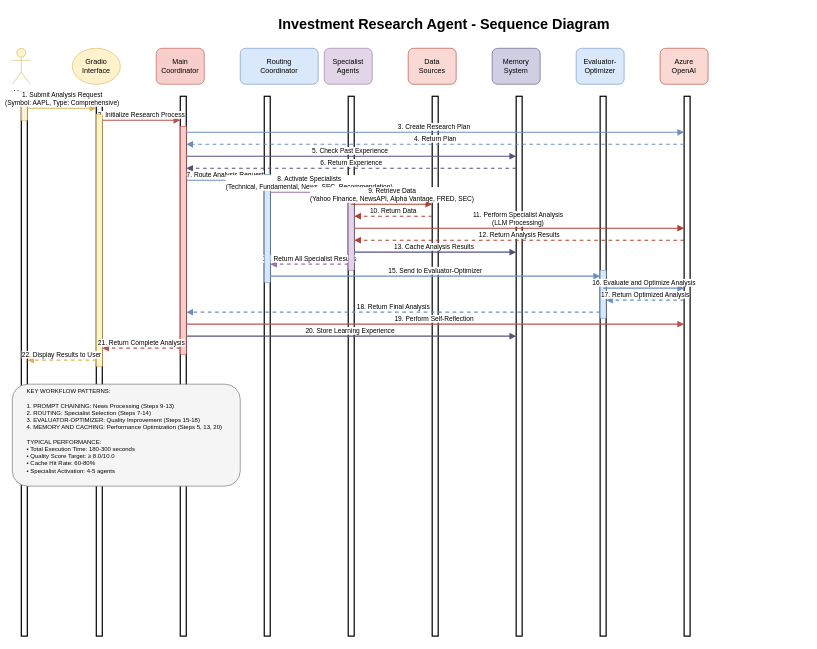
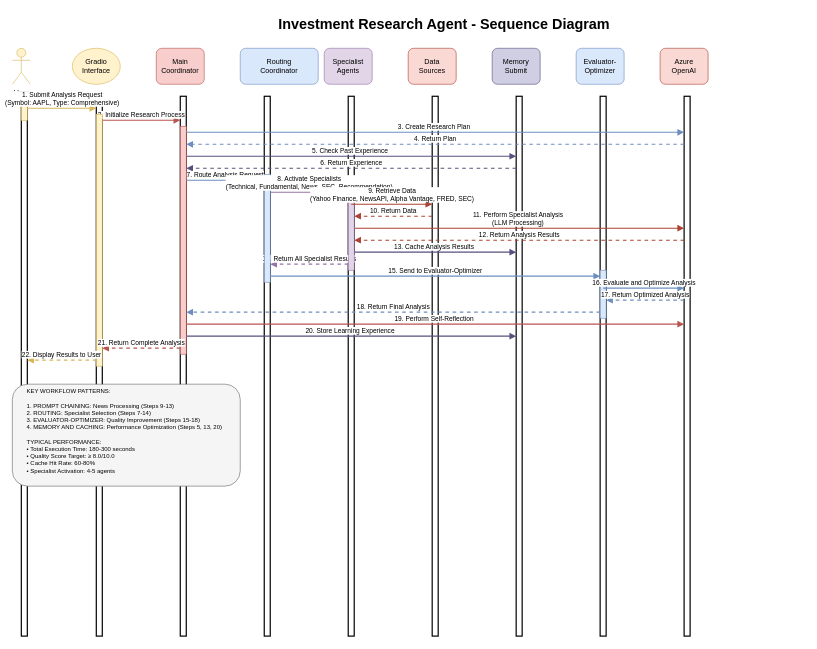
  <mxCell id="0" />
  <mxCell id="1" parent="0" />
  <mxCell id="2" value="Investment Research Agent - Sequence Diagram" style="text;html=1;strokeColor=none;fillColor=none;align=center;verticalAlign=middle;whiteSpace=wrap;rounded=0;fontSize=24;fontStyle=1;" parent="1" vertex="1"><mxGeometry x="140" y="20" width="1200" height="40" as="geometry" /></mxCell>
  <mxCell id="3" value="User" style="shape=umlActor;verticalLabelPosition=bottom;verticalAlign=top;html=1;outlineConnect=0;fillColor=#fff2cc;strokeColor=#d6b656;" parent="1" vertex="1"><mxGeometry x="20" y="80" width="30" height="60" as="geometry" /></mxCell>
  <mxCell id="4" value="" style="html=1;points=[];perimeter=orthogonalPerimeter;outlineConnect=0;targetShapes=umlLifeline;portConstraint=eastwest;strokeWidth=2;" parent="1" vertex="1"><mxGeometry x="35" y="160" width="10" height="900" as="geometry" /></mxCell>
  <mxCell id="5" value="Gradio&lt;br&gt;Interface" style="ellipse;whiteSpace=wrap;html=1;fillColor=#fff2cc;strokeColor=#d6b656;" parent="1" vertex="1"><mxGeometry x="120" y="80" width="80" height="60" as="geometry" /></mxCell>
  <mxCell id="6" value="" style="html=1;points=[];perimeter=orthogonalPerimeter;outlineConnect=0;targetShapes=umlLifeline;portConstraint=eastwest;strokeWidth=2;" parent="1" vertex="1"><mxGeometry x="160" y="160" width="10" height="900" as="geometry" /></mxCell>
  <mxCell id="7" value="Main&lt;br&gt;Coordinator" style="rounded=1;whiteSpace=wrap;html=1;fillColor=#f8cecc;strokeColor=#b85450;" parent="1" vertex="1"><mxGeometry x="260" y="80" width="80" height="60" as="geometry" /></mxCell>
  <mxCell id="8" value="" style="html=1;points=[];perimeter=orthogonalPerimeter;outlineConnect=0;targetShapes=umlLifeline;portConstraint=eastwest;strokeWidth=2;" parent="1" vertex="1"><mxGeometry x="300" y="160" width="10" height="900" as="geometry" /></mxCell>
  <mxCell id="9" value="Routing&lt;br&gt;Coordinator" style="rounded=1;whiteSpace=wrap;html=1;fillColor=#dae8fc;strokeColor=#6c8ebf;" parent="1" vertex="1"><mxGeometry x="400" y="80" width="130" height="60" as="geometry" /></mxCell>
  <mxCell id="10" value="" style="html=1;points=[];perimeter=orthogonalPerimeter;outlineConnect=0;targetShapes=umlLifeline;portConstraint=eastwest;strokeWidth=2;" parent="1" vertex="1"><mxGeometry x="440" y="160" width="10" height="900" as="geometry" /></mxCell>
  <mxCell id="11" value="Specialist&lt;br&gt;Agents" style="rounded=1;whiteSpace=wrap;html=1;fillColor=#e1d5e7;strokeColor=#9673a6;" parent="1" vertex="1"><mxGeometry x="540" y="80" width="80" height="60" as="geometry" /></mxCell>
  <mxCell id="12" value="" style="html=1;points=[];perimeter=orthogonalPerimeter;outlineConnect=0;targetShapes=umlLifeline;portConstraint=eastwest;strokeWidth=2;" parent="1" vertex="1"><mxGeometry x="580" y="160" width="10" height="900" as="geometry" /></mxCell>
  <mxCell id="13" value="Data&lt;br&gt;Sources" style="rounded=1;whiteSpace=wrap;html=1;fillColor=#fad9d5;strokeColor=#ae4132;" parent="1" vertex="1"><mxGeometry x="680" y="80" width="80" height="60" as="geometry" /></mxCell>
  <mxCell id="14" value="" style="html=1;points=[];perimeter=orthogonalPerimeter;outlineConnect=0;targetShapes=umlLifeline;portConstraint=eastwest;strokeWidth=2;" parent="1" vertex="1"><mxGeometry x="720" y="160" width="10" height="900" as="geometry" /></mxCell>
- <mxCell id="15" value="Memory&lt;br&gt;System" style="rounded=1;whiteSpace=wrap;html=1;fillColor=#d0cee2;strokeColor=#56517e;" parent="1" vertex="1"><mxGeometry x="820" y="80" width="80" height="60" as="geometry" /></mxCell>
+ <mxCell id="15" value="Memory&lt;br&gt;Submit" style="rounded=1;whiteSpace=wrap;html=1;fillColor=#d0cee2;strokeColor=#56517e;" parent="1" vertex="1"><mxGeometry x="820" y="80" width="80" height="60" as="geometry" /></mxCell>
  <mxCell id="16" value="" style="html=1;points=[];perimeter=orthogonalPerimeter;outlineConnect=0;targetShapes=umlLifeline;portConstraint=eastwest;strokeWidth=2;" parent="1" vertex="1"><mxGeometry x="860" y="160" width="10" height="900" as="geometry" /></mxCell>
  <mxCell id="17" value="Evaluator-&lt;br&gt;Optimizer" style="rounded=1;whiteSpace=wrap;html=1;fillColor=#dae8fc;strokeColor=#6c8ebf;" parent="1" vertex="1"><mxGeometry x="960" y="80" width="80" height="60" as="geometry" /></mxCell>
  <mxCell id="18" value="" style="html=1;points=[];perimeter=orthogonalPerimeter;outlineConnect=0;targetShapes=umlLifeline;portConstraint=eastwest;strokeWidth=2;" parent="1" vertex="1"><mxGeometry x="1000" y="160" width="10" height="900" as="geometry" /></mxCell>
  <mxCell id="19" value="Azure&lt;br&gt;OpenAI" style="rounded=1;whiteSpace=wrap;html=1;fillColor=#fad9d5;strokeColor=#ae4132;" parent="1" vertex="1"><mxGeometry x="1100" y="80" width="80" height="60" as="geometry" /></mxCell>
  <mxCell id="20" value="" style="html=1;points=[];perimeter=orthogonalPerimeter;outlineConnect=0;targetShapes=umlLifeline;portConstraint=eastwest;strokeWidth=2;" parent="1" vertex="1"><mxGeometry x="1140" y="160" width="10" height="900" as="geometry" /></mxCell>
  <mxCell id="21" value="2. Initialize Research Process" style="html=1;verticalAlign=bottom;endArrow=block;strokeColor=#b85450;strokeWidth=2;" parent="1" edge="1"><mxGeometry relative="1" as="geometry"><mxPoint x="170" y="200" as="sourcePoint" /><mxPoint x="300" y="200" as="targetPoint" /></mxGeometry></mxCell>
  <mxCell id="22" value="3. Create Research Plan" style="html=1;verticalAlign=bottom;endArrow=block;strokeColor=#6c8ebf;strokeWidth=2;" parent="1" edge="1"><mxGeometry relative="1" as="geometry"><mxPoint x="305" y="220" as="sourcePoint" /><mxPoint x="1140" y="220" as="targetPoint" /></mxGeometry></mxCell>
  <mxCell id="23" value="4. Return Plan" style="html=1;verticalAlign=bottom;endArrow=block;strokeColor=#6c8ebf;strokeWidth=2;dashed=1;" parent="1" edge="1"><mxGeometry relative="1" as="geometry"><mxPoint x="1140" y="240" as="sourcePoint" /><mxPoint x="310" y="240" as="targetPoint" /></mxGeometry></mxCell>
  <mxCell id="24" value="5. Check Past Experience" style="html=1;verticalAlign=bottom;endArrow=block;strokeColor=#56517e;strokeWidth=2;" parent="1" edge="1"><mxGeometry relative="1" as="geometry"><mxPoint x="305" y="260" as="sourcePoint" /><mxPoint x="860" y="260" as="targetPoint" /></mxGeometry></mxCell>
  <mxCell id="25" value="6. Return Experience" style="html=1;verticalAlign=bottom;endArrow=block;strokeColor=#56517e;strokeWidth=2;dashed=1;" parent="1" edge="1"><mxGeometry relative="1" as="geometry"><mxPoint x="860" y="280" as="sourcePoint" /><mxPoint x="310" y="280" as="targetPoint" /></mxGeometry></mxCell>
  <mxCell id="26" value="7. Route Analysis Request" style="html=1;verticalAlign=bottom;endArrow=block;strokeColor=#6c8ebf;strokeWidth=2;" parent="1" edge="1"><mxGeometry relative="1" as="geometry"><mxPoint x="310" y="300" as="sourcePoint" /><mxPoint x="440" y="300" as="targetPoint" /></mxGeometry></mxCell>
  <mxCell id="27" value="10. Return Data" style="html=1;verticalAlign=bottom;endArrow=block;strokeColor=#ae4132;strokeWidth=2;dashed=1;" parent="1" edge="1"><mxGeometry relative="1" as="geometry"><mxPoint x="720" y="360" as="sourcePoint" /><mxPoint x="590" y="360" as="targetPoint" /></mxGeometry></mxCell>
  <mxCell id="28" value="11. Perform Specialist Analysis&lt;br&gt;(LLM Processing)" style="html=1;verticalAlign=bottom;endArrow=block;strokeColor=#ae4132;strokeWidth=2;" parent="1" edge="1"><mxGeometry relative="1" as="geometry"><mxPoint x="585" y="380" as="sourcePoint" /><mxPoint x="1140" y="380" as="targetPoint" /></mxGeometry></mxCell>
  <mxCell id="29" value="12. Return Analysis Results" style="html=1;verticalAlign=bottom;endArrow=block;strokeColor=#ae4132;strokeWidth=2;dashed=1;" parent="1" edge="1"><mxGeometry relative="1" as="geometry"><mxPoint x="1140" y="400" as="sourcePoint" /><mxPoint x="590" y="400" as="targetPoint" /></mxGeometry></mxCell>
  <mxCell id="30" value="13. Cache Analysis Results" style="html=1;verticalAlign=bottom;endArrow=block;strokeColor=#56517e;strokeWidth=2;" parent="1" edge="1"><mxGeometry relative="1" as="geometry"><mxPoint x="585" y="420" as="sourcePoint" /><mxPoint x="860" y="420" as="targetPoint" /></mxGeometry></mxCell>
  <mxCell id="31" value="14. Return All Specialist Results" style="html=1;verticalAlign=bottom;endArrow=block;strokeColor=#9673a6;strokeWidth=2;dashed=1;" parent="1" edge="1"><mxGeometry relative="1" as="geometry"><mxPoint x="580" y="440" as="sourcePoint" /><mxPoint x="450" y="440" as="targetPoint" /></mxGeometry></mxCell>
  <mxCell id="32" value="15. Send to Evaluator-Optimizer" style="html=1;verticalAlign=bottom;endArrow=block;strokeColor=#6c8ebf;strokeWidth=2;" parent="1" edge="1"><mxGeometry relative="1" as="geometry"><mxPoint x="450" y="460" as="sourcePoint" /><mxPoint x="1000" y="460" as="targetPoint" /></mxGeometry></mxCell>
  <mxCell id="33" value="18. Return Final Analysis" style="html=1;verticalAlign=bottom;endArrow=block;strokeColor=#6c8ebf;strokeWidth=2;dashed=1;" parent="1" edge="1"><mxGeometry relative="1" as="geometry"><mxPoint x="1000" y="520" as="sourcePoint" /><mxPoint x="310" y="520" as="targetPoint" /></mxGeometry></mxCell>
  <mxCell id="34" value="19. Perform Self-Reflection" style="html=1;verticalAlign=bottom;endArrow=block;strokeColor=#b85450;strokeWidth=2;" parent="1" edge="1"><mxGeometry relative="1" as="geometry"><mxPoint x="305" y="540" as="sourcePoint" /><mxPoint x="1140" y="540" as="targetPoint" /></mxGeometry></mxCell>
  <mxCell id="35" value="20. Store Learning Experience" style="html=1;verticalAlign=bottom;endArrow=block;strokeColor=#56517e;strokeWidth=2;" parent="1" edge="1"><mxGeometry relative="1" as="geometry"><mxPoint x="305" y="560" as="sourcePoint" /><mxPoint x="860" y="560" as="targetPoint" /></mxGeometry></mxCell>
  <mxCell id="36" value="" style="html=1;points=[];perimeter=orthogonalPerimeter;outlineConnect=0;targetShapes=umlLifeline;portConstraint=eastwest;fillColor=#fff2cc;strokeColor=#d6b656;" parent="1" vertex="1"><mxGeometry x="35" y="170" width="10" height="30" as="geometry" /></mxCell>
  <mxCell id="37" value="" style="html=1;points=[];perimeter=orthogonalPerimeter;outlineConnect=0;targetShapes=umlLifeline;portConstraint=eastwest;fillColor=#fff2cc;strokeColor=#d6b656;" parent="1" vertex="1"><mxGeometry x="160" y="190" width="10" height="420" as="geometry" /></mxCell>
  <mxCell id="38" value="" style="html=1;points=[];perimeter=orthogonalPerimeter;outlineConnect=0;targetShapes=umlLifeline;portConstraint=eastwest;fillColor=#f8cecc;strokeColor=#b85450;" parent="1" vertex="1"><mxGeometry x="300" y="210" width="10" height="380" as="geometry" /></mxCell>
  <mxCell id="39" value="" style="html=1;points=[];perimeter=orthogonalPerimeter;outlineConnect=0;targetShapes=umlLifeline;portConstraint=eastwest;fillColor=#dae8fc;strokeColor=#6c8ebf;" parent="1" vertex="1"><mxGeometry x="440" y="290" width="10" height="180" as="geometry" /></mxCell>
  <mxCell id="40" value="" style="html=1;points=[];perimeter=orthogonalPerimeter;outlineConnect=0;targetShapes=umlLifeline;portConstraint=eastwest;fillColor=#e1d5e7;strokeColor=#9673a6;" parent="1" vertex="1"><mxGeometry x="580" y="310" width="10" height="140" as="geometry" /></mxCell>
  <mxCell id="41" value="" style="html=1;points=[];perimeter=orthogonalPerimeter;outlineConnect=0;targetShapes=umlLifeline;portConstraint=eastwest;fillColor=#dae8fc;strokeColor=#6c8ebf;" parent="1" vertex="1"><mxGeometry x="1000" y="450" width="10" height="80" as="geometry" /></mxCell>
  <mxCell id="42" value="&amp;nbsp; &amp;nbsp; &amp;nbsp; &lt;span style=&quot;white-space: pre;&quot;&gt;&#09;&lt;/span&gt;KEY WORKFLOW PATTERNS:&lt;br&gt;&lt;br&gt;&lt;span style=&quot;white-space: pre;&quot;&gt;&#09;&lt;/span&gt;1. PROMPT CHAINING: News Processing (Steps 9-13)&lt;br&gt;&lt;span style=&quot;white-space: pre;&quot;&gt;&#09;&lt;/span&gt;2. ROUTING: Specialist Selection (Steps 7-14)&lt;br&gt;&lt;span style=&quot;white-space: pre;&quot;&gt;&#09;&lt;/span&gt;3. EVALUATOR-OPTIMIZER: Quality Improvement (Steps 15-18)&lt;br&gt;&lt;span style=&quot;white-space: pre;&quot;&gt;&#09;&lt;/span&gt;4. MEMORY AND CACHING: Performance Optimization (Steps 5, 13, 20)&lt;br&gt;&lt;br&gt;&lt;span style=&quot;white-space: pre;&quot;&gt;&#09;&lt;/span&gt;TYPICAL PERFORMANCE:&lt;br&gt;&lt;span style=&quot;white-space: pre;&quot;&gt;&#09;&lt;/span&gt;• Total Execution Time: 180-300 seconds&lt;br&gt;&lt;span style=&quot;white-space: pre;&quot;&gt;&#09;&lt;/span&gt;• Quality Score Target: ≥ 8.0/10.0&lt;br&gt;&lt;span style=&quot;white-space: pre;&quot;&gt;&#09;&lt;/span&gt;• Cache Hit Rate: 60-80%&lt;br&gt;&lt;span style=&quot;white-space: pre;&quot;&gt;&#09;&lt;/span&gt;• Specialist Activation: 4-5 agents" style="rounded=1;whiteSpace=wrap;html=1;fillColor=#f5f5f5;strokeColor=#666666;fontSize=10;align=left;verticalAlign=top;" parent="1" vertex="1"><mxGeometry x="20" y="640" width="380" height="170" as="geometry" /></mxCell>
  <mxCell id="43" value="22. Display Results to User" style="html=1;verticalAlign=bottom;endArrow=block;strokeColor=#d6b656;strokeWidth=2;dashed=1;" parent="1" edge="1"><mxGeometry relative="1" as="geometry"><mxPoint x="160" y="600" as="sourcePoint" /><mxPoint x="45" y="600" as="targetPoint" /></mxGeometry></mxCell>
  <mxCell id="44" value="21. Return Complete Analysis" style="html=1;verticalAlign=bottom;endArrow=block;strokeColor=#b85450;strokeWidth=2;dashed=1;" parent="1" edge="1"><mxGeometry relative="1" as="geometry"><mxPoint x="300" y="580" as="sourcePoint" /><mxPoint x="170" y="580" as="targetPoint" /></mxGeometry></mxCell>
  <mxCell id="45" value="17. Return Optimized Analysis" style="html=1;verticalAlign=bottom;endArrow=block;strokeColor=#6c8ebf;strokeWidth=2;dashed=1;" parent="1" edge="1"><mxGeometry relative="1" as="geometry"><mxPoint x="1140" y="500" as="sourcePoint" /><mxPoint x="1010" y="500" as="targetPoint" /></mxGeometry></mxCell>
  <mxCell id="46" value="16. Evaluate and Optimize Analysis" style="html=1;verticalAlign=bottom;endArrow=block;strokeColor=#6c8ebf;strokeWidth=2;" parent="1" edge="1"><mxGeometry relative="1" as="geometry"><mxPoint x="1005" y="480" as="sourcePoint" /><mxPoint x="1140" y="480" as="targetPoint" /></mxGeometry></mxCell>
  <mxCell id="47" value="8. Activate Specialists&lt;br&gt;(Technical, Fundamental, News, SEC, Recommendation)" style="html=1;verticalAlign=bottom;endArrow=block;strokeColor=#9673a6;strokeWidth=2;" parent="1" edge="1"><mxGeometry relative="1" as="geometry"><mxPoint x="450" y="320" as="sourcePoint" /><mxPoint x="580" y="320" as="targetPoint" /><mxPoint as="offset" /></mxGeometry></mxCell>
  <mxCell id="48" value="9. Retrieve Data&lt;br&gt;(Yahoo Finance, NewsAPI, Alpha Vantage, FRED, SEC)" style="html=1;verticalAlign=bottom;endArrow=block;strokeColor=#ae4132;strokeWidth=2;" parent="1" edge="1"><mxGeometry relative="1" as="geometry"><mxPoint x="585" y="340" as="sourcePoint" /><mxPoint x="720" y="340" as="targetPoint" /></mxGeometry></mxCell>
  <mxCell id="49" value="1. Submit Analysis Request&lt;br&gt;(Symbol: AAPL, Type: Comprehensive)" style="html=1;verticalAlign=bottom;endArrow=block;strokeColor=#d6b656;strokeWidth=2;" parent="1" edge="1"><mxGeometry relative="1" as="geometry"><mxPoint x="45" y="180" as="sourcePoint" /><mxPoint x="160" y="180" as="targetPoint" /></mxGeometry></mxCell>
